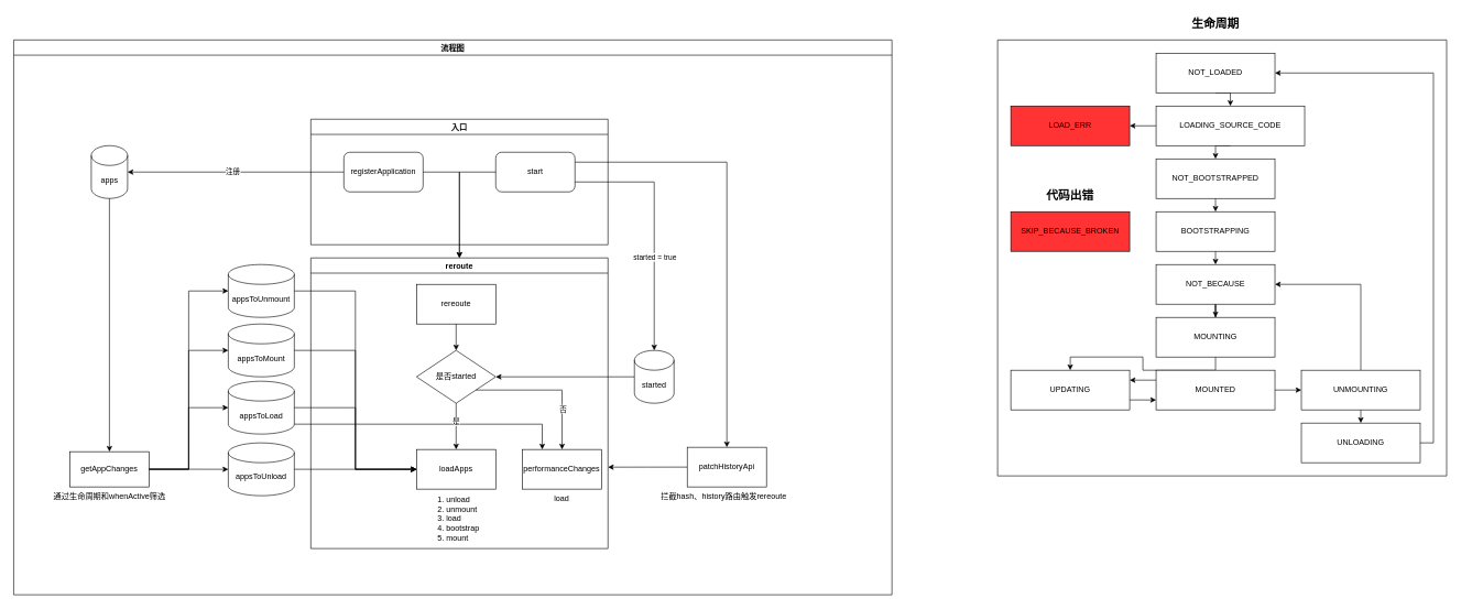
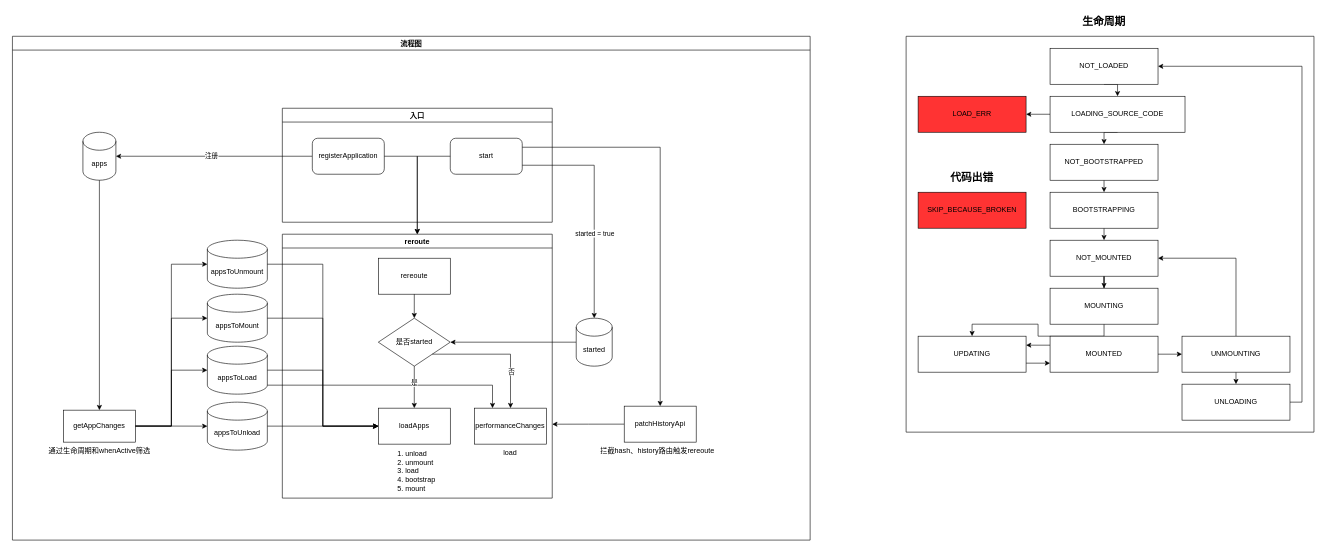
  <mxCell id="0" />
  <mxCell id="1" parent="0" />
  <mxCell id="2" style="edgeStyle=orthogonalEdgeStyle;rounded=0;orthogonalLoop=1;jettySize=auto;html=1;exitX=1;exitY=0.5;exitDx=0;exitDy=0;" parent="1" source="26" target="4" edge="1"><mxGeometry relative="1" as="geometry"><Array as="points"><mxPoint x="2170" y="670" /><mxPoint x="2170" y="110" /></Array></mxGeometry></mxCell>
  <mxCell id="3" style="edgeStyle=orthogonalEdgeStyle;rounded=0;orthogonalLoop=1;jettySize=auto;html=1;exitX=0.5;exitY=1;exitDx=0;exitDy=0;entryX=0.5;entryY=0;entryDx=0;entryDy=0;" parent="1" source="4" target="7" edge="1"><mxGeometry relative="1" as="geometry" /></mxCell>
  <mxCell id="4" value="NOT_LOADED" style="rounded=0;whiteSpace=wrap;html=1;" parent="1" vertex="1"><mxGeometry x="1750" y="80" width="180" height="60" as="geometry" /></mxCell>
  <mxCell id="5" style="edgeStyle=orthogonalEdgeStyle;rounded=0;orthogonalLoop=1;jettySize=auto;html=1;exitX=0.5;exitY=1;exitDx=0;exitDy=0;entryX=0.5;entryY=0;entryDx=0;entryDy=0;" parent="1" source="7" target="10" edge="1"><mxGeometry relative="1" as="geometry" /></mxCell>
  <mxCell id="6" style="edgeStyle=orthogonalEdgeStyle;rounded=0;orthogonalLoop=1;jettySize=auto;html=1;exitX=0;exitY=0.5;exitDx=0;exitDy=0;entryX=1;entryY=0.5;entryDx=0;entryDy=0;" parent="1" source="7" target="8" edge="1"><mxGeometry relative="1" as="geometry" /></mxCell>
  <mxCell id="7" value="LOADING_SOURCE_CODE" style="rounded=0;whiteSpace=wrap;html=1;" parent="1" vertex="1"><mxGeometry x="1750" y="160" width="225" height="60" as="geometry" /></mxCell>
  <mxCell id="8" value="LOAD_ERR" style="rounded=0;whiteSpace=wrap;html=1;fillColor=#FF3333;" parent="1" vertex="1"><mxGeometry x="1530" y="160" width="180" height="60" as="geometry" /></mxCell>
  <mxCell id="9" style="edgeStyle=orthogonalEdgeStyle;rounded=0;orthogonalLoop=1;jettySize=auto;html=1;exitX=0.5;exitY=1;exitDx=0;exitDy=0;entryX=0.5;entryY=0;entryDx=0;entryDy=0;" parent="1" source="10" target="12" edge="1"><mxGeometry relative="1" as="geometry" /></mxCell>
  <mxCell id="10" value="NOT_BOOTSTRAPPED" style="rounded=0;whiteSpace=wrap;html=1;" parent="1" vertex="1"><mxGeometry x="1750" y="240" width="180" height="60" as="geometry" /></mxCell>
  <mxCell id="11" style="edgeStyle=orthogonalEdgeStyle;rounded=0;orthogonalLoop=1;jettySize=auto;html=1;exitX=0.5;exitY=1;exitDx=0;exitDy=0;entryX=0.5;entryY=0;entryDx=0;entryDy=0;" parent="1" source="12" target="15" edge="1"><mxGeometry relative="1" as="geometry" /></mxCell>
  <mxCell id="12" value="BOOTSTRAPPING" style="rounded=0;whiteSpace=wrap;html=1;" parent="1" vertex="1"><mxGeometry x="1750" y="320" width="180" height="60" as="geometry" /></mxCell>
  <mxCell id="13" value="SKIP_BECAUSE_BROKEN" style="rounded=0;whiteSpace=wrap;html=1;fillColor=#FF3333;" parent="1" vertex="1"><mxGeometry x="1530" y="320" width="180" height="60" as="geometry" /></mxCell>
  <mxCell id="14" style="edgeStyle=orthogonalEdgeStyle;rounded=0;orthogonalLoop=1;jettySize=auto;html=1;exitX=0.5;exitY=1;exitDx=0;exitDy=0;" parent="1" source="15" target="17" edge="1"><mxGeometry relative="1" as="geometry" /></mxCell>
- <mxCell id="15" value="NOT_BECAUSE" style="rounded=0;whiteSpace=wrap;html=1;" parent="1" vertex="1"><mxGeometry x="1750" y="400" width="180" height="60" as="geometry" /></mxCell>
+ <mxCell id="15" value="NOT_MOUNTED" style="rounded=0;whiteSpace=wrap;html=1;" parent="1" vertex="1"><mxGeometry x="1750" y="400" width="180" height="60" as="geometry" /></mxCell>
  <mxCell id="16" style="edgeStyle=orthogonalEdgeStyle;rounded=0;orthogonalLoop=1;jettySize=auto;html=1;exitX=0.5;exitY=1;exitDx=0;exitDy=0;" parent="1" source="17" target="22" edge="1"><mxGeometry relative="1" as="geometry" /></mxCell>
  <mxCell id="17" value="MOUNTING" style="rounded=0;whiteSpace=wrap;html=1;" parent="1" vertex="1"><mxGeometry x="1750" y="480" width="180" height="60" as="geometry" /></mxCell>
  <mxCell id="18" style="edgeStyle=orthogonalEdgeStyle;rounded=0;orthogonalLoop=1;jettySize=auto;html=1;exitX=1;exitY=0.5;exitDx=0;exitDy=0;entryX=0;entryY=0.5;entryDx=0;entryDy=0;" parent="1" source="20" target="25" edge="1"><mxGeometry relative="1" as="geometry" /></mxCell>
  <mxCell id="19" style="edgeStyle=orthogonalEdgeStyle;rounded=0;orthogonalLoop=1;jettySize=auto;html=1;exitX=0;exitY=0.25;exitDx=0;exitDy=0;entryX=1;entryY=0.25;entryDx=0;entryDy=0;" parent="1" source="20" target="22" edge="1"><mxGeometry relative="1" as="geometry" /></mxCell>
  <mxCell id="20" value="MOUNTED" style="rounded=0;whiteSpace=wrap;html=1;" parent="1" vertex="1"><mxGeometry x="1750" y="560" width="180" height="60" as="geometry" /></mxCell>
  <mxCell id="21" style="edgeStyle=orthogonalEdgeStyle;rounded=0;orthogonalLoop=1;jettySize=auto;html=1;exitX=1;exitY=0.75;exitDx=0;exitDy=0;entryX=0;entryY=0.75;entryDx=0;entryDy=0;" parent="1" source="22" target="20" edge="1"><mxGeometry relative="1" as="geometry" /></mxCell>
  <mxCell id="22" value="UPDATING" style="rounded=0;whiteSpace=wrap;html=1;" parent="1" vertex="1"><mxGeometry x="1530" y="560" width="180" height="60" as="geometry" /></mxCell>
  <mxCell id="23" style="edgeStyle=orthogonalEdgeStyle;rounded=0;orthogonalLoop=1;jettySize=auto;html=1;exitX=0.5;exitY=1;exitDx=0;exitDy=0;entryX=0.5;entryY=0;entryDx=0;entryDy=0;" parent="1" source="25" target="26" edge="1"><mxGeometry relative="1" as="geometry" /></mxCell>
  <mxCell id="24" style="edgeStyle=orthogonalEdgeStyle;rounded=0;orthogonalLoop=1;jettySize=auto;html=1;exitX=0.5;exitY=0;exitDx=0;exitDy=0;entryX=1;entryY=0.5;entryDx=0;entryDy=0;" parent="1" source="25" target="15" edge="1"><mxGeometry relative="1" as="geometry" /></mxCell>
  <mxCell id="25" value="UNMOUNTING" style="rounded=0;whiteSpace=wrap;html=1;" parent="1" vertex="1"><mxGeometry x="1970" y="560" width="180" height="60" as="geometry" /></mxCell>
  <mxCell id="26" value="UNLOADING" style="rounded=0;whiteSpace=wrap;html=1;" parent="1" vertex="1"><mxGeometry x="1970" y="640" width="180" height="60" as="geometry" /></mxCell>
  <mxCell id="27" value="&lt;font style=&quot;font-size: 18px;&quot;&gt;&lt;b&gt;代码出错&lt;/b&gt;&lt;/font&gt;" style="text;html=1;strokeColor=none;fillColor=none;align=center;verticalAlign=middle;whiteSpace=wrap;rounded=0;" parent="1" vertex="1"><mxGeometry x="1580" y="280" width="80" height="30" as="geometry" /></mxCell>
  <mxCell id="28" value="" style="swimlane;startSize=0;" parent="1" vertex="1"><mxGeometry x="1510" y="60" width="680" height="660" as="geometry" /></mxCell>
  <mxCell id="29" value="&lt;font style=&quot;font-size: 18px;&quot;&gt;生命周期&lt;/font&gt;" style="text;html=1;strokeColor=none;fillColor=none;align=center;verticalAlign=middle;whiteSpace=wrap;rounded=0;fontStyle=1" parent="1" vertex="1"><mxGeometry x="1750" y="20" width="180" height="30" as="geometry" /></mxCell>
  <mxCell id="30" value="apps" style="shape=cylinder3;whiteSpace=wrap;html=1;boundedLbl=1;backgroundOutline=1;size=15;" vertex="1" parent="1"><mxGeometry x="137.5" y="220" width="55" height="80" as="geometry" /></mxCell>
  <mxCell id="31" value="" style="endArrow=classic;html=1;rounded=0;exitX=0;exitY=0.5;exitDx=0;exitDy=0;entryX=1;entryY=0.5;entryDx=0;entryDy=0;entryPerimeter=0;" edge="1" parent="1" source="34" target="30"><mxGeometry width="50" height="50" relative="1" as="geometry"><mxPoint x="524" y="240" as="sourcePoint" /><mxPoint x="684" y="190" as="targetPoint" /></mxGeometry></mxCell>
  <mxCell id="32" value="注册" style="edgeLabel;html=1;align=center;verticalAlign=middle;resizable=0;points=[];" vertex="1" connectable="0" parent="31"><mxGeometry x="0.035" y="-1" relative="1" as="geometry"><mxPoint as="offset" /></mxGeometry></mxCell>
  <mxCell id="33" value="入口" style="swimlane;whiteSpace=wrap;html=1;" vertex="1" parent="1"><mxGeometry x="470" y="180" width="450" height="190" as="geometry"><mxRectangle x="-1340" y="480" width="60" height="30" as="alternateBounds" /></mxGeometry></mxCell>
  <mxCell id="34" value="registerApplication" style="rounded=1;whiteSpace=wrap;html=1;" vertex="1" parent="33"><mxGeometry x="50.0" y="50" width="120" height="60" as="geometry" /></mxCell>
  <mxCell id="35" value="start" style="rounded=1;whiteSpace=wrap;html=1;" vertex="1" parent="33"><mxGeometry x="280.0" y="50" width="120" height="60" as="geometry" /></mxCell>
  <mxCell id="36" style="edgeStyle=orthogonalEdgeStyle;rounded=0;orthogonalLoop=1;jettySize=auto;html=1;exitX=0;exitY=0.5;exitDx=0;exitDy=0;entryX=1;entryY=0.5;entryDx=0;entryDy=0;exitPerimeter=0;" edge="1" parent="1" source="39" target="42"><mxGeometry relative="1" as="geometry"><mxPoint x="1221.67" y="490" as="sourcePoint" /></mxGeometry></mxCell>
  <mxCell id="37" style="edgeStyle=orthogonalEdgeStyle;rounded=0;orthogonalLoop=1;jettySize=auto;html=1;exitX=1;exitY=0.75;exitDx=0;exitDy=0;entryX=0.5;entryY=0;entryDx=0;entryDy=0;entryPerimeter=0;" edge="1" parent="1" source="35" target="39"><mxGeometry relative="1" as="geometry"><mxPoint x="1160.048" y="380" as="targetPoint" /></mxGeometry></mxCell>
  <mxCell id="38" value="started = true" style="edgeLabel;html=1;align=center;verticalAlign=middle;resizable=0;points=[];" vertex="1" connectable="0" parent="37"><mxGeometry x="0.126" y="1" relative="1" as="geometry"><mxPoint x="-1" y="22" as="offset" /></mxGeometry></mxCell>
  <mxCell id="39" value="started" style="shape=cylinder3;whiteSpace=wrap;html=1;boundedLbl=1;backgroundOutline=1;size=15;" vertex="1" parent="1"><mxGeometry x="960" y="530" width="60" height="80" as="geometry" /></mxCell>
  <mxCell id="40" style="edgeStyle=orthogonalEdgeStyle;rounded=0;orthogonalLoop=1;jettySize=auto;html=1;exitX=1;exitY=0.25;exitDx=0;exitDy=0;entryX=0.5;entryY=0;entryDx=0;entryDy=0;" edge="1" parent="1" source="35" target="51"><mxGeometry relative="1" as="geometry" /></mxCell>
  <mxCell id="41" value="reroute" style="swimlane;whiteSpace=wrap;html=1;" vertex="1" parent="1"><mxGeometry x="470" y="390" width="450" height="440" as="geometry" /></mxCell>
  <mxCell id="42" value="是否started" style="rhombus;whiteSpace=wrap;html=1;" vertex="1" parent="41"><mxGeometry x="160.0" y="140" width="120" height="80" as="geometry" /></mxCell>
  <mxCell id="43" value="rereoute" style="rounded=0;whiteSpace=wrap;html=1;" vertex="1" parent="41"><mxGeometry x="160.0" y="40" width="120" height="60" as="geometry" /></mxCell>
  <mxCell id="44" style="edgeStyle=orthogonalEdgeStyle;rounded=0;orthogonalLoop=1;jettySize=auto;html=1;entryX=0.5;entryY=0;entryDx=0;entryDy=0;" edge="1" parent="41" source="43" target="42"><mxGeometry relative="1" as="geometry"><mxPoint x="209.25" y="90" as="sourcePoint" /></mxGeometry></mxCell>
  <mxCell id="45" style="edgeStyle=orthogonalEdgeStyle;rounded=0;orthogonalLoop=1;jettySize=auto;html=1;exitX=0;exitY=0.5;exitDx=0;exitDy=0;entryX=0.5;entryY=0;entryDx=0;entryDy=0;" edge="1" parent="1" source="35" target="41"><mxGeometry relative="1" as="geometry" /></mxCell>
  <mxCell id="46" style="edgeStyle=orthogonalEdgeStyle;rounded=0;orthogonalLoop=1;jettySize=auto;html=1;exitX=1;exitY=0.5;exitDx=0;exitDy=0;entryX=0.5;entryY=0;entryDx=0;entryDy=0;" edge="1" parent="1" source="34" target="41"><mxGeometry relative="1" as="geometry" /></mxCell>
  <mxCell id="47" style="edgeStyle=orthogonalEdgeStyle;rounded=0;orthogonalLoop=1;jettySize=auto;html=1;entryX=0.5;entryY=0;entryDx=0;entryDy=0;" edge="1" parent="1" source="30" target="52"><mxGeometry relative="1" as="geometry" /></mxCell>
  <mxCell id="48" value="流程图" style="swimlane;whiteSpace=wrap;html=1;" vertex="1" parent="1"><mxGeometry x="20" y="60" width="1330" height="840" as="geometry" /></mxCell>
  <mxCell id="49" value="loadApps" style="rounded=0;whiteSpace=wrap;html=1;" vertex="1" parent="48"><mxGeometry x="610" y="619.99" width="120" height="60" as="geometry" /></mxCell>
  <mxCell id="50" style="edgeStyle=orthogonalEdgeStyle;rounded=0;orthogonalLoop=1;jettySize=auto;html=1;exitX=0;exitY=0.5;exitDx=0;exitDy=0;" edge="1" parent="48" source="51"><mxGeometry relative="1" as="geometry"><mxPoint x="900" y="646.751" as="targetPoint" /></mxGeometry></mxCell>
  <mxCell id="51" value="patchHistoryApi" style="rounded=0;whiteSpace=wrap;html=1;" vertex="1" parent="48"><mxGeometry x="1020" y="616.66" width="120" height="60" as="geometry" /></mxCell>
  <mxCell id="52" value="getAppChanges" style="rounded=0;whiteSpace=wrap;html=1;" vertex="1" parent="48"><mxGeometry x="85" y="623.327" width="120" height="53.333" as="geometry" /></mxCell>
  <mxCell id="53" value="" style="group" vertex="1" connectable="0" parent="48"><mxGeometry x="210" y="596.66" width="215" height="93.33" as="geometry" /></mxCell>
  <mxCell id="54" value="appsToUnload" style="shape=cylinder3;whiteSpace=wrap;html=1;boundedLbl=1;backgroundOutline=1;size=15;" vertex="1" parent="53"><mxGeometry x="115" y="13.33" width="100" height="80" as="geometry" /></mxCell>
  <mxCell id="55" style="edgeStyle=orthogonalEdgeStyle;rounded=0;orthogonalLoop=1;jettySize=auto;html=1;exitX=1;exitY=0.5;exitDx=0;exitDy=0;exitPerimeter=0;" edge="1" parent="48" source="54" target="49"><mxGeometry relative="1" as="geometry" /></mxCell>
  <mxCell id="56" style="edgeStyle=orthogonalEdgeStyle;rounded=0;orthogonalLoop=1;jettySize=auto;html=1;entryX=0;entryY=0.5;entryDx=0;entryDy=0;entryPerimeter=0;" edge="1" parent="48" source="52" target="54"><mxGeometry relative="1" as="geometry" /></mxCell>
  <mxCell id="57" value="appsToLoad" style="shape=cylinder3;whiteSpace=wrap;html=1;boundedLbl=1;backgroundOutline=1;size=15;" vertex="1" parent="48"><mxGeometry x="325" y="516.66" width="100" height="80" as="geometry" /></mxCell>
  <mxCell id="58" style="edgeStyle=orthogonalEdgeStyle;rounded=0;orthogonalLoop=1;jettySize=auto;html=1;exitX=1;exitY=0.5;exitDx=0;exitDy=0;exitPerimeter=0;entryX=0;entryY=0.5;entryDx=0;entryDy=0;" edge="1" parent="48" source="57" target="49"><mxGeometry relative="1" as="geometry" /></mxCell>
  <mxCell id="59" style="edgeStyle=orthogonalEdgeStyle;rounded=0;orthogonalLoop=1;jettySize=auto;html=1;entryX=0;entryY=0.5;entryDx=0;entryDy=0;entryPerimeter=0;" edge="1" parent="48" source="52" target="57"><mxGeometry relative="1" as="geometry" /></mxCell>
  <mxCell id="60" value="appsToMount" style="shape=cylinder3;whiteSpace=wrap;html=1;boundedLbl=1;backgroundOutline=1;size=15;" vertex="1" parent="48"><mxGeometry x="325" y="430" width="100" height="80" as="geometry" /></mxCell>
  <mxCell id="61" style="edgeStyle=orthogonalEdgeStyle;rounded=0;orthogonalLoop=1;jettySize=auto;html=1;exitX=1;exitY=0.5;exitDx=0;exitDy=0;exitPerimeter=0;entryX=0;entryY=0.5;entryDx=0;entryDy=0;" edge="1" parent="48" source="60" target="49"><mxGeometry relative="1" as="geometry" /></mxCell>
  <mxCell id="62" style="edgeStyle=orthogonalEdgeStyle;rounded=0;orthogonalLoop=1;jettySize=auto;html=1;entryX=0;entryY=0.5;entryDx=0;entryDy=0;entryPerimeter=0;" edge="1" parent="48" source="52" target="60"><mxGeometry relative="1" as="geometry" /></mxCell>
  <mxCell id="63" value="appsToUnmount" style="shape=cylinder3;whiteSpace=wrap;html=1;boundedLbl=1;backgroundOutline=1;size=15;" vertex="1" parent="48"><mxGeometry x="325" y="340" width="100" height="80" as="geometry" /></mxCell>
  <mxCell id="64" style="edgeStyle=orthogonalEdgeStyle;rounded=0;orthogonalLoop=1;jettySize=auto;html=1;exitX=1;exitY=0.5;exitDx=0;exitDy=0;exitPerimeter=0;entryX=0;entryY=0.5;entryDx=0;entryDy=0;" edge="1" parent="48" source="63" target="49"><mxGeometry relative="1" as="geometry" /></mxCell>
  <mxCell id="65" style="edgeStyle=orthogonalEdgeStyle;rounded=0;orthogonalLoop=1;jettySize=auto;html=1;entryX=0;entryY=0.5;entryDx=0;entryDy=0;entryPerimeter=0;" edge="1" parent="48" source="52" target="63"><mxGeometry relative="1" as="geometry" /></mxCell>
  <mxCell id="66" value="通过生命周期和whenActive筛选" style="text;html=1;align=center;verticalAlign=middle;resizable=0;points=[];autosize=1;strokeColor=none;fillColor=none;" vertex="1" parent="48"><mxGeometry x="50" y="676.66" width="190" height="30" as="geometry" /></mxCell>
  <mxCell id="67" value="&lt;div&gt;1. unload&lt;/div&gt;&lt;div&gt;2. unmount&lt;/div&gt;&lt;div&gt;3. load&lt;/div&gt;&lt;div&gt;4. bootstrap&lt;/div&gt;&lt;div&gt;5. mount&lt;/div&gt;" style="text;html=1;strokeColor=none;fillColor=none;align=left;verticalAlign=middle;whiteSpace=wrap;rounded=0;" vertex="1" parent="48"><mxGeometry x="640.0" y="689.99" width="90" height="70" as="geometry" /></mxCell>
  <mxCell id="68" value="performanceChanges" style="rounded=0;whiteSpace=wrap;html=1;" vertex="1" parent="48"><mxGeometry x="770.41" y="619.99" width="120" height="60" as="geometry" /></mxCell>
  <mxCell id="69" style="edgeStyle=orthogonalEdgeStyle;rounded=0;orthogonalLoop=1;jettySize=auto;html=1;exitX=1;exitY=1;exitDx=0;exitDy=-15;exitPerimeter=0;entryX=0.25;entryY=0;entryDx=0;entryDy=0;" edge="1" parent="48" source="57" target="68"><mxGeometry relative="1" as="geometry" /></mxCell>
  <mxCell id="70" value="load" style="text;html=1;strokeColor=none;fillColor=none;align=center;verticalAlign=middle;whiteSpace=wrap;rounded=0;" vertex="1" parent="48"><mxGeometry x="800.41" y="679.99" width="60" height="30" as="geometry" /></mxCell>
  <mxCell id="71" value="拦截hash、history路由触发rereoute" style="text;html=1;align=center;verticalAlign=middle;resizable=0;points=[];autosize=1;strokeColor=none;fillColor=none;" vertex="1" parent="48"><mxGeometry x="970" y="676.66" width="210" height="30" as="geometry" /></mxCell>
  <mxCell id="72" style="edgeStyle=orthogonalEdgeStyle;rounded=0;orthogonalLoop=1;jettySize=auto;html=1;exitX=0.5;exitY=1;exitDx=0;exitDy=0;entryX=0.5;entryY=0;entryDx=0;entryDy=0;" edge="1" parent="1" source="42" target="49"><mxGeometry relative="1" as="geometry" /></mxCell>
  <mxCell id="73" value="是" style="edgeLabel;html=1;align=center;verticalAlign=middle;resizable=0;points=[];" vertex="1" connectable="0" parent="72"><mxGeometry x="-0.378" y="-1" relative="1" as="geometry"><mxPoint y="5" as="offset" /></mxGeometry></mxCell>
  <mxCell id="74" style="edgeStyle=orthogonalEdgeStyle;rounded=0;orthogonalLoop=1;jettySize=auto;html=1;exitX=1;exitY=1;exitDx=0;exitDy=0;entryX=0.5;entryY=0;entryDx=0;entryDy=0;" edge="1" parent="1" source="42" target="68"><mxGeometry relative="1" as="geometry" /></mxCell>
  <mxCell id="75" value="否" style="edgeLabel;html=1;align=center;verticalAlign=middle;resizable=0;points=[];" vertex="1" connectable="0" parent="74"><mxGeometry x="0.44" y="1" relative="1" as="geometry"><mxPoint as="offset" /></mxGeometry></mxCell>
